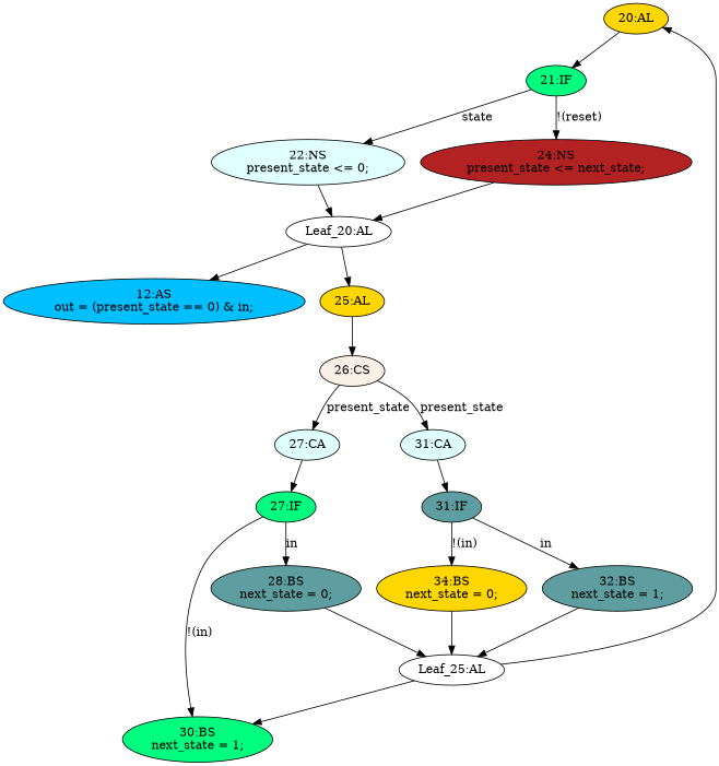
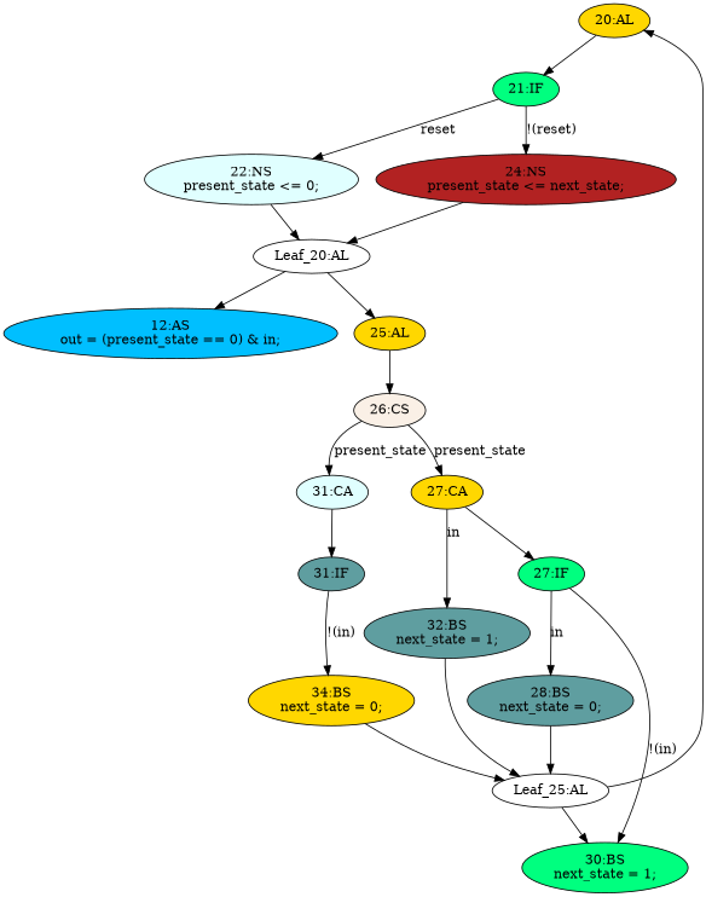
  strict digraph {
    node [fillcolor=gold statements="[]" style=filled typ=BlockingSubstitution]
    edge [cond="[]" lineno=None]
    n1 [ast="<pyverilog.vparser.ast.Always object at 0x7f2cd10e3210>" clk_sens=True label="20:AL" sens="['clk']" typ=Always use_var="['reset', 'next_state']"]
    n2 [ast="<pyverilog.vparser.ast.IfStatement object at 0x7f2cd10f1550>" fillcolor=springgreen label="21:IF" typ=IfStatement]
    n3 [ast="<pyverilog.vparser.ast.NonblockingSubstitution object at 0x7f2cd10f1250>" fillcolor=firebrick label="24:NS\npresent_state <= next_state;" statements="[<pyverilog.vparser.ast.NonblockingSubstitution object at 0x7f2cd10f1250>]" typ=NonblockingSubstitution]
    n4 [ast="<pyverilog.vparser.ast.NonblockingSubstitution object at 0x7f2cd108ebd0>" fillcolor=lightcyan label="22:NS\npresent_state <= 0;" statements="[<pyverilog.vparser.ast.NonblockingSubstitution object at 0x7f2cd108ebd0>]" typ=NonblockingSubstitution]
    n5 [def_var="['present_state']" label="Leaf_20:AL" fillcolor="" statements="" style="" typ=""]
    n6 [ast="<pyverilog.vparser.ast.IfStatement object at 0x7f2cd10e6290>" fillcolor=springgreen label="27:IF" typ=IfStatement]
    n7 [ast="<pyverilog.vparser.ast.BlockingSubstitution object at 0x7f2cd1160950>" fillcolor=springgreen label="30:BS\nnext_state = 1;" statements="[<pyverilog.vparser.ast.BlockingSubstitution object at 0x7f2cd1160950>]"]
    n8 [ast="<pyverilog.vparser.ast.BlockingSubstitution object at 0x7f2cd10e6550>" fillcolor=cadetblue label="28:BS\nnext_state = 0;" statements="[<pyverilog.vparser.ast.BlockingSubstitution object at 0x7f2cd10e6550>]"]
    n9 [def_var="['next_state']" label="Leaf_25:AL" fillcolor="" statements="" style="" typ=""]
    n10 [ast="<pyverilog.vparser.ast.Assign object at 0x7f2cd10e3110>" def_var="['out']" fillcolor=deepskyblue label="12:AS\nout = (present_state == 0) & in;" typ=Assign use_var="['present_state', 'in']"]
    n11 [ast="<pyverilog.vparser.ast.BlockingSubstitution object at 0x7f2cd0d58c90>" label="34:BS\nnext_state = 0;" statements="[<pyverilog.vparser.ast.BlockingSubstitution object at 0x7f2cd0d58c90>]"]
    n12 [ast="<pyverilog.vparser.ast.Case object at 0x7f2cd1160fd0>" fillcolor=lightcyan label="31:CA" typ=Case]
    n13 [ast="<pyverilog.vparser.ast.IfStatement object at 0x7f2cd1106150>" fillcolor=cadetblue label="31:IF" typ=IfStatement]
    n14 [ast="<pyverilog.vparser.ast.BlockingSubstitution object at 0x7f2cd1106510>" fillcolor=cadetblue label="32:BS\nnext_state = 1;" statements="[<pyverilog.vparser.ast.BlockingSubstitution object at 0x7f2cd1106510>]"]
    n15 [ast="<pyverilog.vparser.ast.Always object at 0x7f2cd10e6e90>" clk_sens=False label="25:AL" sens="['present_state', 'in']" typ=Always use_var="['present_state', 'in']"]
    n16 [ast="<pyverilog.vparser.ast.CaseStatement object at 0x7f2cd10e6450>" fillcolor=linen label="26:CS" typ=CaseStatement]
-   n17 [ast="<pyverilog.vparser.ast.Case object at 0x7f2cd10e6750>" fillcolor=lightcyan label="27:CA" typ=Case]
+   n17 [ast="<pyverilog.vparser.ast.Case object at 0x7f2cd10e6750>" label="27:CA" typ=Case]
    n1 -> n2
    n2 -> n3 [cond="['reset']" label="!(reset)" lineno=21]
-   n2 -> n4 [cond="['reset']" label=state lineno=21]
+   n2 -> n4 [cond="['reset']" label=reset lineno=21]
    n3 -> n5
    n4 -> n5
    n5 -> n10 [cond="" lineno=""]
    n5 -> n15 [cond="" lineno=""]
    n6 -> n7 [cond="['in']" label="!(in)" lineno=27]
    n6 -> n8 [cond="['in']" label=in lineno=27]
    n8 -> n9
    n9 -> n1 [cond="" lineno=""]
    n9 -> n7
    n11 -> n9
    n12 -> n13
    n13 -> n11 [cond="['in']" label="!(in)" lineno=31]
-   n13 -> n14 [cond="['in']" label=in lineno=31]
+   n17 -> n14 [cond="['in']" label=in lineno=31]
    n14 -> n9
    n15 -> n16
    n16 -> n12 [cond="['present_state']" label=present_state lineno=26]
    n16 -> n17 [cond="['present_state']" label=present_state lineno=26]
    n17 -> n6
  }
